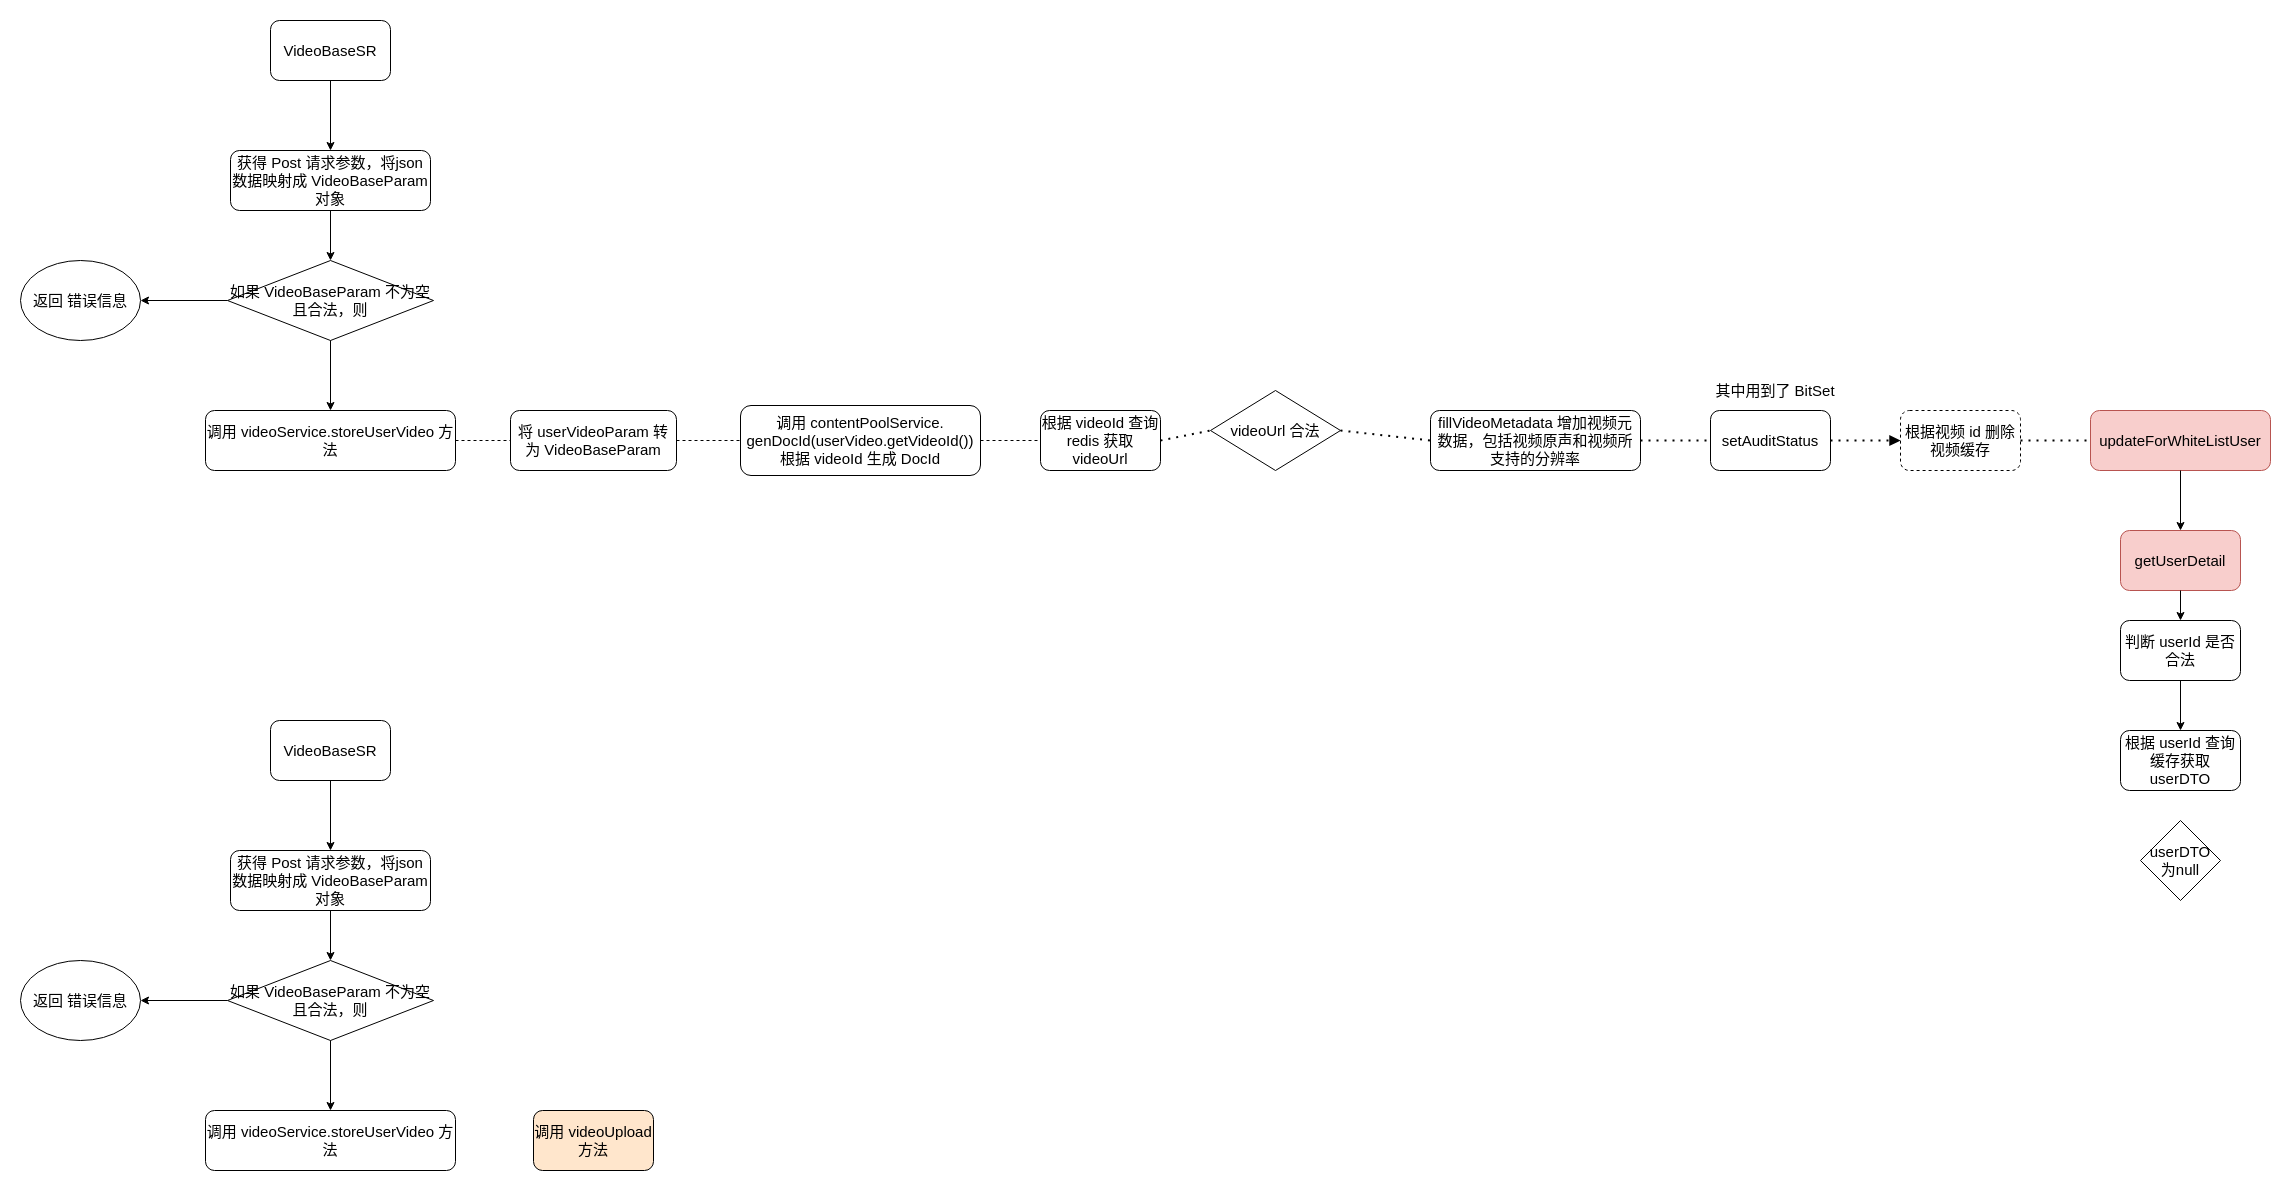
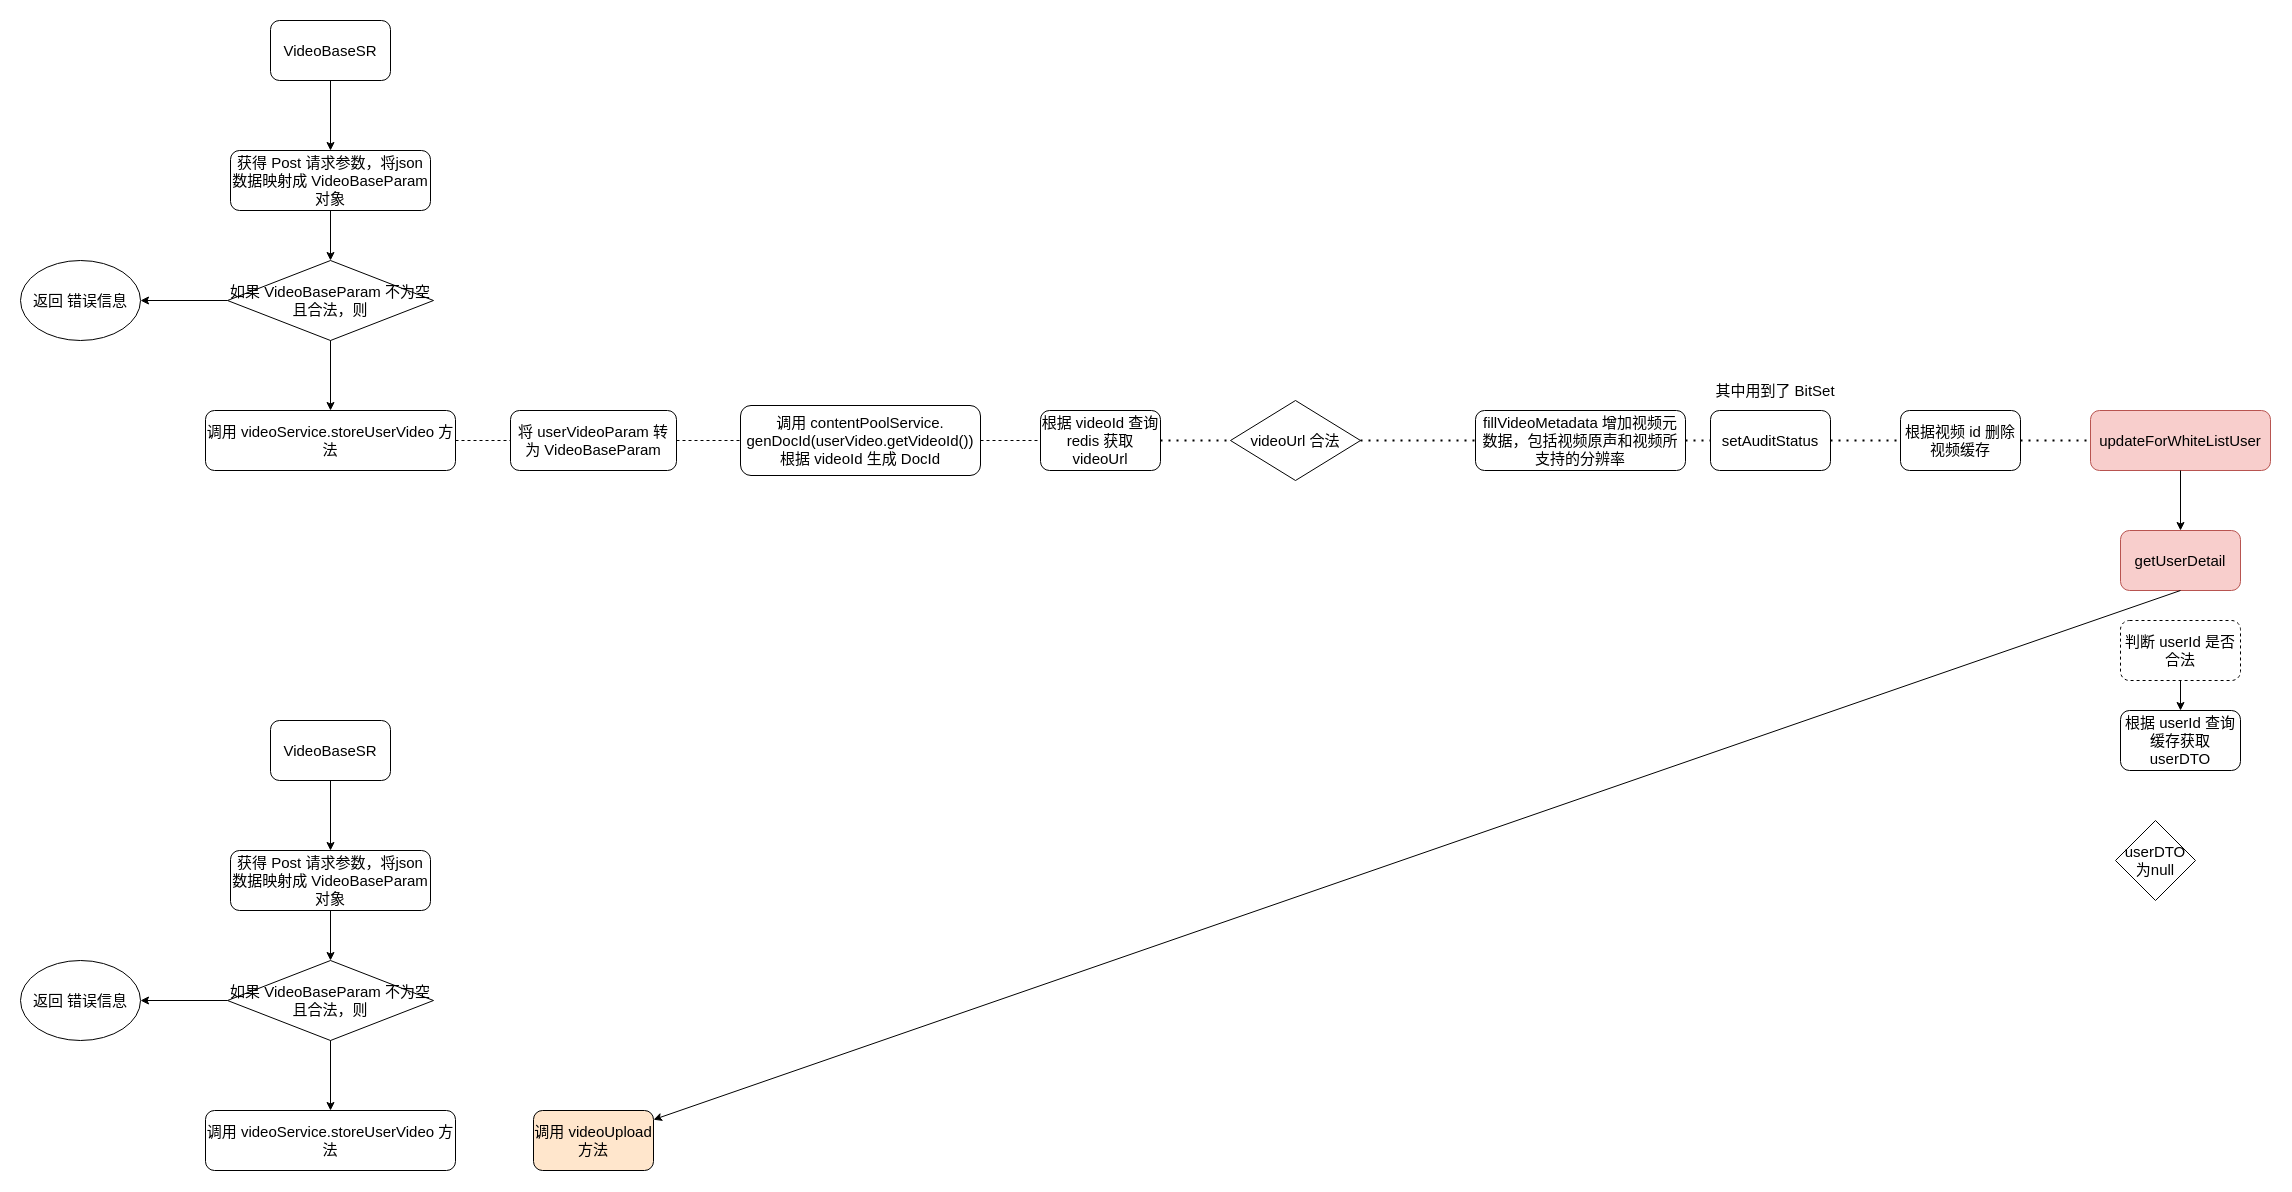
  <mxCell id="0" />
  <mxCell id="1" parent="0" />
  <mxCell id="2" value="VideoBaseSR" style="rounded=1;whiteSpace=wrap;html=1;fontSize=15;" parent="1" vertex="1"><mxGeometry x="270" y="20" width="120" height="60" as="geometry" /></mxCell>
  <mxCell id="3" value="获得 Post 请求参数，将json数据映射成&amp;nbsp;VideoBaseParam 对象" style="rounded=1;whiteSpace=wrap;html=1;fontSize=15;" parent="1" vertex="1"><mxGeometry x="230" y="150" width="200" height="60" as="geometry" /></mxCell>
  <mxCell id="4" value="调用&amp;nbsp;videoService.storeUserVideo 方法" style="rounded=1;whiteSpace=wrap;html=1;fontSize=15;" parent="1" vertex="1"><mxGeometry x="205" y="410" width="250" height="60" as="geometry" /></mxCell>
  <mxCell id="5" value="&lt;span&gt;如果&amp;nbsp;VideoBaseParam 不为空且合法，则&lt;/span&gt;" style="rhombus;whiteSpace=wrap;html=1;fontSize=15;" parent="1" vertex="1"><mxGeometry x="227" y="260" width="206" height="80" as="geometry" /></mxCell>
  <mxCell id="6" value="" style="endArrow=classic;html=1;fontSize=15;exitX=0.5;exitY=1;exitDx=0;exitDy=0;entryX=0.5;entryY=0;entryDx=0;entryDy=0;" parent="1" source="2" target="3" edge="1"><mxGeometry width="50" height="50" relative="1" as="geometry"><mxPoint x="350" y="130" as="sourcePoint" /><mxPoint x="580" y="60" as="targetPoint" /></mxGeometry></mxCell>
  <mxCell id="7" value="" style="endArrow=classic;html=1;fontSize=15;exitX=0.5;exitY=1;exitDx=0;exitDy=0;entryX=0.5;entryY=0;entryDx=0;entryDy=0;" parent="1" source="3" target="5" edge="1"><mxGeometry width="50" height="50" relative="1" as="geometry"><mxPoint x="620" y="310" as="sourcePoint" /><mxPoint x="670" y="260" as="targetPoint" /></mxGeometry></mxCell>
  <mxCell id="8" value="" style="endArrow=classic;html=1;fontSize=15;exitX=0.5;exitY=1;exitDx=0;exitDy=0;entryX=0.5;entryY=0;entryDx=0;entryDy=0;" parent="1" source="5" target="4" edge="1"><mxGeometry width="50" height="50" relative="1" as="geometry"><mxPoint x="440" y="370" as="sourcePoint" /><mxPoint x="490" y="320" as="targetPoint" /></mxGeometry></mxCell>
  <mxCell id="9" value="" style="endArrow=classic;html=1;fontSize=15;exitX=0;exitY=0.5;exitDx=0;exitDy=0;" parent="1" source="5" edge="1"><mxGeometry width="50" height="50" relative="1" as="geometry"><mxPoint x="540" y="260" as="sourcePoint" /><mxPoint x="140" y="300" as="targetPoint" /></mxGeometry></mxCell>
  <mxCell id="10" value="返回 错误信息" style="ellipse;whiteSpace=wrap;html=1;fontSize=15;" parent="1" vertex="1"><mxGeometry x="20" y="260" width="120" height="80" as="geometry" /></mxCell>
  <mxCell id="11" value="将&amp;nbsp;userVideoParam 转为&amp;nbsp;VideoBaseParam" style="rounded=1;whiteSpace=wrap;html=1;fontSize=15;" parent="1" vertex="1"><mxGeometry x="510" y="410" width="166" height="60" as="geometry" /></mxCell>
  <mxCell id="12" value="调用&amp;nbsp;contentPoolService.&lt;br&gt;genDocId(userVideo.getVideoId())根据 videoId 生成 DocId" style="rounded=1;whiteSpace=wrap;html=1;fontSize=15;" parent="1" vertex="1"><mxGeometry x="740" y="405" width="240" height="70" as="geometry" /></mxCell>
  <mxCell id="13" value="根据 videoId 查询redis 获取 videoUrl" style="rounded=1;whiteSpace=wrap;html=1;fontSize=15;" parent="1" vertex="1"><mxGeometry x="1040" y="410" width="120" height="60" as="geometry" /></mxCell>
- <mxCell id="14" value="videoUrl 合法" style="rhombus;whiteSpace=wrap;html=1;fontSize=15;" parent="1" vertex="1"><mxGeometry x="1210" y="390" width="130" height="80" as="geometry" /></mxCell>
+ <mxCell id="14" value="videoUrl 合法" style="rhombus;whiteSpace=wrap;html=1;fontSize=15;" parent="1" vertex="1"><mxGeometry x="1230" y="400" width="130" height="80" as="geometry" /></mxCell>
  <mxCell id="15" value="" style="endArrow=none;dashed=1;html=1;fontSize=15;exitX=1;exitY=0.5;exitDx=0;exitDy=0;entryX=0;entryY=0.5;entryDx=0;entryDy=0;" parent="1" source="4" target="11" edge="1"><mxGeometry width="50" height="50" relative="1" as="geometry"><mxPoint x="440" y="570" as="sourcePoint" /><mxPoint x="490" y="520" as="targetPoint" /></mxGeometry></mxCell>
  <mxCell id="16" value="" style="endArrow=none;dashed=1;html=1;fontSize=15;exitX=1;exitY=0.5;exitDx=0;exitDy=0;entryX=0;entryY=0.5;entryDx=0;entryDy=0;" parent="1" source="11" target="12" edge="1"><mxGeometry width="50" height="50" relative="1" as="geometry"><mxPoint x="690" y="370" as="sourcePoint" /><mxPoint x="740" y="320" as="targetPoint" /></mxGeometry></mxCell>
  <mxCell id="17" value="" style="endArrow=none;dashed=1;html=1;fontSize=15;exitX=1;exitY=0.5;exitDx=0;exitDy=0;entryX=0;entryY=0.5;entryDx=0;entryDy=0;" parent="1" source="12" target="13" edge="1"><mxGeometry width="50" height="50" relative="1" as="geometry"><mxPoint x="1000" y="390" as="sourcePoint" /><mxPoint x="1050" y="340" as="targetPoint" /></mxGeometry></mxCell>
  <mxCell id="18" value="" style="endArrow=none;dashed=1;html=1;dashPattern=1 3;strokeWidth=2;fontSize=15;exitX=1;exitY=0.5;exitDx=0;exitDy=0;entryX=0;entryY=0.5;entryDx=0;entryDy=0;" parent="1" source="13" target="14" edge="1"><mxGeometry width="50" height="50" relative="1" as="geometry"><mxPoint x="1160" y="400" as="sourcePoint" /><mxPoint x="1210" y="350" as="targetPoint" /></mxGeometry></mxCell>
- <mxCell id="19" value="fillVideoMetadata 增加视频元数据，包括视频原声和视频所支持的分辨率" style="rounded=1;whiteSpace=wrap;html=1;fontSize=15;" parent="1" vertex="1"><mxGeometry x="1430" y="410" width="210" height="60" as="geometry" /></mxCell>
+ <mxCell id="19" value="fillVideoMetadata 增加视频元数据，包括视频原声和视频所支持的分辨率" style="rounded=1;whiteSpace=wrap;html=1;fontSize=15;" parent="1" vertex="1"><mxGeometry x="1475" y="410" width="210" height="60" as="geometry" /></mxCell>
  <mxCell id="20" value="setAuditStatus" style="rounded=1;whiteSpace=wrap;html=1;fontSize=15;" parent="1" vertex="1"><mxGeometry x="1710" y="410" width="120" height="60" as="geometry" /></mxCell>
  <mxCell id="21" value="其中用到了 BitSet" style="text;html=1;strokeColor=none;fillColor=none;align=center;verticalAlign=middle;whiteSpace=wrap;rounded=0;fontSize=15;" parent="1" vertex="1"><mxGeometry x="1710" y="380" width="130" height="20" as="geometry" /></mxCell>
- <mxCell id="22" value="根据视频 id 删除视频缓存" style="rounded=1;whiteSpace=wrap;html=1;fontSize=15;dashed=1;" parent="1" vertex="1"><mxGeometry x="1900" y="410" width="120" height="60" as="geometry" /></mxCell>
+ <mxCell id="22" value="根据视频 id 删除视频缓存" style="rounded=1;whiteSpace=wrap;html=1;fontSize=15;" parent="1" vertex="1"><mxGeometry x="1900" y="410" width="120" height="60" as="geometry" /></mxCell>
  <mxCell id="23" value="updateForWhiteListUser" style="rounded=1;whiteSpace=wrap;html=1;fontSize=15;fillColor=#f8cecc;strokeColor=#b85450;" parent="1" vertex="1"><mxGeometry x="2090" y="410" width="180" height="60" as="geometry" /></mxCell>
  <mxCell id="24" value="getUserDetail" style="rounded=1;whiteSpace=wrap;html=1;fontSize=15;fillColor=#f8cecc;strokeColor=#b85450;" parent="1" vertex="1"><mxGeometry x="2120" y="530" width="120" height="60" as="geometry" /></mxCell>
- <mxCell id="25" value="判断 userId 是否合法" style="rounded=1;whiteSpace=wrap;html=1;fontSize=15;" parent="1" vertex="1"><mxGeometry x="2120" y="620" width="120" height="60" as="geometry" /></mxCell>
- <mxCell id="26" value="根据 userId 查询缓存获取 userDTO" style="rounded=1;whiteSpace=wrap;html=1;fontSize=15;" parent="1" vertex="1"><mxGeometry x="2120" y="730" width="120" height="60" as="geometry" /></mxCell>
- <mxCell id="27" value="" style="endArrow=block;dashed=1;html=1;dashPattern=1 3;strokeWidth=2;fontSize=15;exitX=1;exitY=0.5;exitDx=0;exitDy=0;entryX=0;entryY=0.5;entryDx=0;entryDy=0;" parent="1" source="20" target="22" edge="1"><mxGeometry width="50" height="50" relative="1" as="geometry"><mxPoint x="1860" y="570" as="sourcePoint" /><mxPoint x="1910" y="520" as="targetPoint" /></mxGeometry></mxCell>
+ <mxCell id="25" value="判断 userId 是否合法" style="rounded=1;whiteSpace=wrap;html=1;fontSize=15;dashed=1;" parent="1" vertex="1"><mxGeometry x="2120" y="620" width="120" height="60" as="geometry" /></mxCell>
+ <mxCell id="26" value="根据 userId 查询缓存获取 userDTO" style="rounded=1;whiteSpace=wrap;html=1;fontSize=15;" parent="1" vertex="1"><mxGeometry x="2120" y="710" width="120" height="60" as="geometry" /></mxCell>
+ <mxCell id="27" value="" style="endArrow=none;dashed=1;html=1;dashPattern=1 3;strokeWidth=2;fontSize=15;exitX=1;exitY=0.5;exitDx=0;exitDy=0;entryX=0;entryY=0.5;entryDx=0;entryDy=0;" parent="1" source="20" target="22" edge="1"><mxGeometry width="50" height="50" relative="1" as="geometry"><mxPoint x="1860" y="570" as="sourcePoint" /><mxPoint x="1910" y="520" as="targetPoint" /></mxGeometry></mxCell>
  <mxCell id="28" value="" style="endArrow=none;dashed=1;html=1;dashPattern=1 3;strokeWidth=2;fontSize=15;exitX=1;exitY=0.5;exitDx=0;exitDy=0;" parent="1" source="19" target="20" edge="1"><mxGeometry width="50" height="50" relative="1" as="geometry"><mxPoint x="1610" y="540" as="sourcePoint" /><mxPoint x="1660" y="490" as="targetPoint" /></mxGeometry></mxCell>
  <mxCell id="29" value="" style="endArrow=none;dashed=1;html=1;dashPattern=1 3;strokeWidth=2;fontSize=15;exitX=1;exitY=0.5;exitDx=0;exitDy=0;entryX=0;entryY=0.5;entryDx=0;entryDy=0;" parent="1" source="14" target="19" edge="1"><mxGeometry width="50" height="50" relative="1" as="geometry"><mxPoint x="1400" y="550" as="sourcePoint" /><mxPoint x="1450" y="500" as="targetPoint" /></mxGeometry></mxCell>
  <mxCell id="30" value="" style="endArrow=none;dashed=1;html=1;dashPattern=1 3;strokeWidth=2;fontSize=15;exitX=1;exitY=0.5;exitDx=0;exitDy=0;entryX=0;entryY=0.5;entryDx=0;entryDy=0;" parent="1" source="22" target="23" edge="1"><mxGeometry width="50" height="50" relative="1" as="geometry"><mxPoint x="1930" y="560" as="sourcePoint" /><mxPoint x="1980" y="510" as="targetPoint" /></mxGeometry></mxCell>
  <mxCell id="31" value="" style="endArrow=classic;html=1;fontSize=15;exitX=0.5;exitY=1;exitDx=0;exitDy=0;entryX=0.5;entryY=0;entryDx=0;entryDy=0;" parent="1" source="23" target="24" edge="1"><mxGeometry width="50" height="50" relative="1" as="geometry"><mxPoint x="2040" y="570" as="sourcePoint" /><mxPoint x="2090" y="520" as="targetPoint" /></mxGeometry></mxCell>
- <mxCell id="32" value="" style="endArrow=classic;html=1;fontSize=15;exitX=0.5;exitY=1;exitDx=0;exitDy=0;entryX=0.5;entryY=0;entryDx=0;entryDy=0;" parent="1" source="24" target="25" edge="1"><mxGeometry width="50" height="50" relative="1" as="geometry"><mxPoint x="2000" y="600" as="sourcePoint" /><mxPoint x="2050" y="550" as="targetPoint" /></mxGeometry></mxCell>
+ <mxCell id="32" value="" style="endArrow=classic;html=1;fontSize=15;exitX=0.5;exitY=1;exitDx=0;exitDy=0;" parent="1" source="24" target="44" edge="1"><mxGeometry width="50" height="50" relative="1" as="geometry"><mxPoint x="2000" y="600" as="sourcePoint" /><mxPoint x="2050" y="550" as="targetPoint" /></mxGeometry></mxCell>
  <mxCell id="33" value="" style="endArrow=classic;html=1;fontSize=15;exitX=0.5;exitY=1;exitDx=0;exitDy=0;entryX=0.5;entryY=0;entryDx=0;entryDy=0;" parent="1" source="25" target="26" edge="1"><mxGeometry width="50" height="50" relative="1" as="geometry"><mxPoint x="2000" y="630" as="sourcePoint" /><mxPoint x="2050" y="580" as="targetPoint" /></mxGeometry></mxCell>
- <mxCell id="34" value="userDTO 为null" style="rhombus;whiteSpace=wrap;html=1;fontSize=15;" parent="1" vertex="1"><mxGeometry x="2140" y="820" width="80" height="80" as="geometry" /></mxCell>
+ <mxCell id="34" value="userDTO 为null" style="rhombus;whiteSpace=wrap;html=1;fontSize=15;" parent="1" vertex="1"><mxGeometry x="2115" y="820" width="80" height="80" as="geometry" /></mxCell>
  <mxCell id="35" value="VideoBaseSR" style="rounded=1;whiteSpace=wrap;html=1;fontSize=15;" parent="1" vertex="1"><mxGeometry x="270" y="720" width="120" height="60" as="geometry" /></mxCell>
  <mxCell id="36" value="获得 Post 请求参数，将json数据映射成&amp;nbsp;VideoBaseParam 对象" style="rounded=1;whiteSpace=wrap;html=1;fontSize=15;" parent="1" vertex="1"><mxGeometry x="230" y="850" width="200" height="60" as="geometry" /></mxCell>
  <mxCell id="37" value="调用&amp;nbsp;videoService.storeUserVideo 方法" style="rounded=1;whiteSpace=wrap;html=1;fontSize=15;" parent="1" vertex="1"><mxGeometry x="205" y="1110" width="250" height="60" as="geometry" /></mxCell>
  <mxCell id="38" value="&lt;span&gt;如果&amp;nbsp;VideoBaseParam 不为空且合法，则&lt;/span&gt;" style="rhombus;whiteSpace=wrap;html=1;fontSize=15;" parent="1" vertex="1"><mxGeometry x="227" y="960" width="206" height="80" as="geometry" /></mxCell>
  <mxCell id="39" value="" style="endArrow=classic;html=1;fontSize=15;exitX=0.5;exitY=1;exitDx=0;exitDy=0;entryX=0.5;entryY=0;entryDx=0;entryDy=0;" parent="1" source="35" target="36" edge="1"><mxGeometry width="50" height="50" relative="1" as="geometry"><mxPoint x="350" y="830" as="sourcePoint" /><mxPoint x="580" y="760" as="targetPoint" /></mxGeometry></mxCell>
  <mxCell id="40" value="" style="endArrow=classic;html=1;fontSize=15;exitX=0.5;exitY=1;exitDx=0;exitDy=0;entryX=0.5;entryY=0;entryDx=0;entryDy=0;" parent="1" source="36" target="38" edge="1"><mxGeometry width="50" height="50" relative="1" as="geometry"><mxPoint x="620" y="1010" as="sourcePoint" /><mxPoint x="670" y="960" as="targetPoint" /></mxGeometry></mxCell>
  <mxCell id="41" value="" style="endArrow=classic;html=1;fontSize=15;exitX=0.5;exitY=1;exitDx=0;exitDy=0;entryX=0.5;entryY=0;entryDx=0;entryDy=0;" parent="1" source="38" target="37" edge="1"><mxGeometry width="50" height="50" relative="1" as="geometry"><mxPoint x="440" y="1070" as="sourcePoint" /><mxPoint x="490" y="1020" as="targetPoint" /></mxGeometry></mxCell>
  <mxCell id="42" value="" style="endArrow=classic;html=1;fontSize=15;exitX=0;exitY=0.5;exitDx=0;exitDy=0;" parent="1" source="38" edge="1"><mxGeometry width="50" height="50" relative="1" as="geometry"><mxPoint x="540" y="960" as="sourcePoint" /><mxPoint x="140" y="1000" as="targetPoint" /></mxGeometry></mxCell>
  <mxCell id="43" value="返回 错误信息" style="ellipse;whiteSpace=wrap;html=1;fontSize=15;" parent="1" vertex="1"><mxGeometry x="20" y="960" width="120" height="80" as="geometry" /></mxCell>
  <mxCell id="44" value="调用 videoUpload 方法" style="rounded=1;whiteSpace=wrap;html=1;fontSize=15;fillColor=#ffe6cc;" vertex="1" parent="1"><mxGeometry x="533" y="1110" width="120" height="60" as="geometry" /></mxCell>
